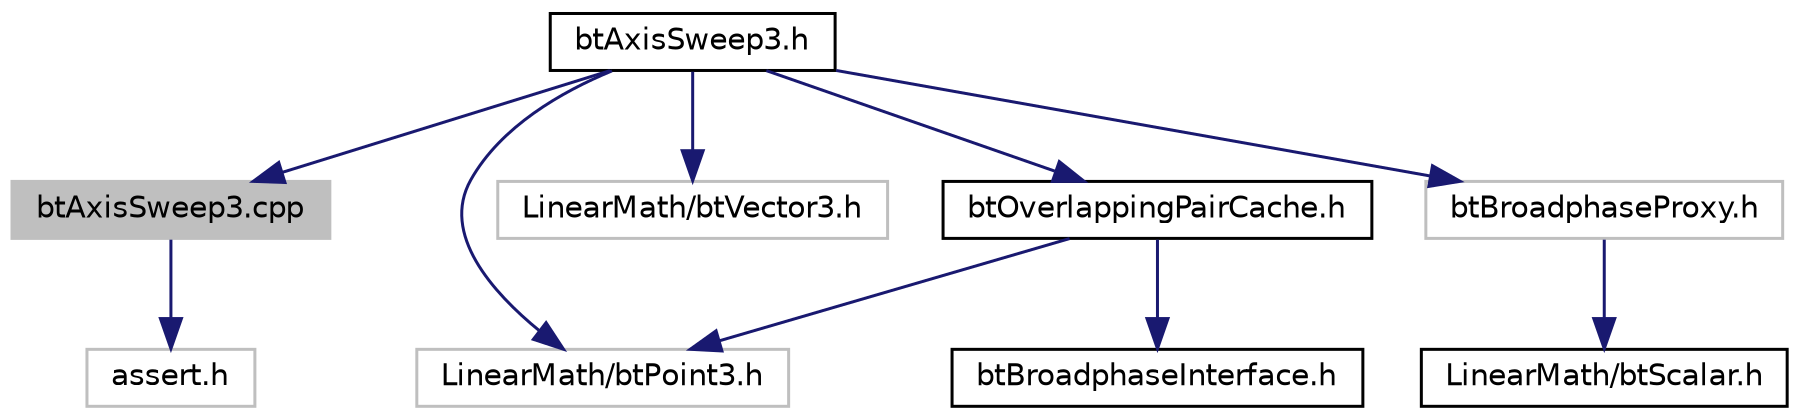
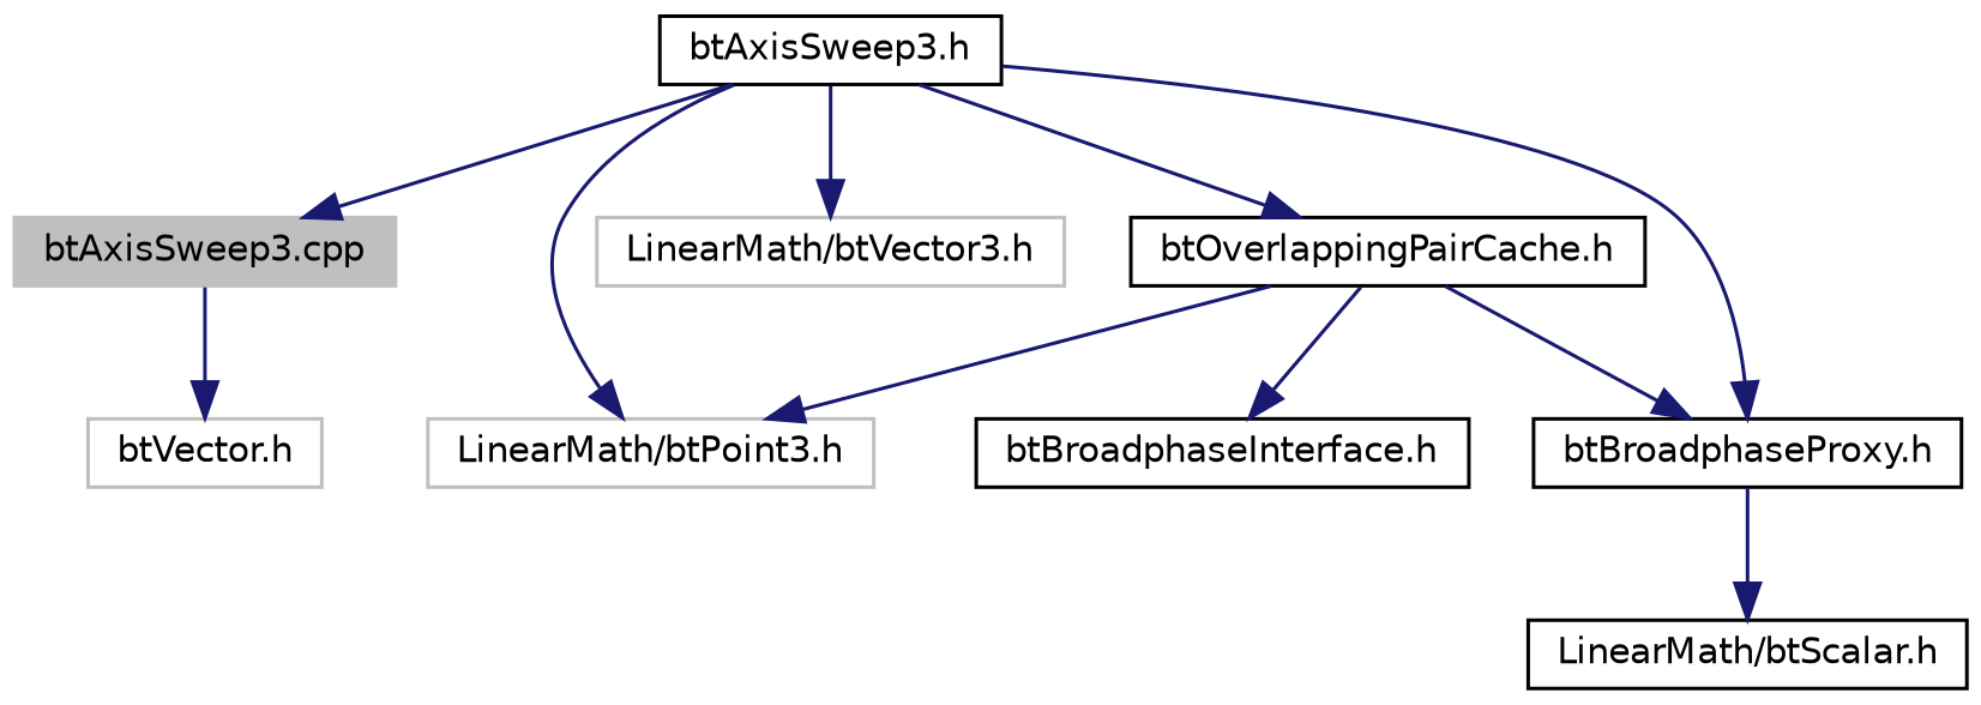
  digraph {
    fontname="DejaVu Sans"
    node [color=black fillcolor=white fontname="DejaVu Sans" fontsize=10 shape=record style=filled]
    edge [color=midnightblue fontname="DejaVu Sans" fontsize=10 labelfontname=Helvetica labelfontsize=10 style=solid]
    n1 [color=grey75 fillcolor=grey75 fontcolor=black height=0.2 label="btAxisSweep3.cpp" width=0.4]
-   n2 [color=grey75 height=0.2 label="assert.h" width=0.4]
+   n2 [color=grey75 height=0.2 label="btVector.h" width=0.4]
    n3 [height=0.2 label="btAxisSweep3.h" width=0.4]
    n4 [color=grey75 height=0.2 label="LinearMath/btPoint3.h" width=0.4]
    n5 [color=grey75 height=0.2 label="LinearMath/btVector3.h" width=0.4]
    n6 [height=0.2 label="btOverlappingPairCache.h" width=0.4]
-   n7 [color=grey75 height=0.2 label="btBroadphaseProxy.h" width=0.4]
+   n7 [height=0.2 label="btBroadphaseProxy.h" width=0.4]
    n8 [height=0.2 label="btBroadphaseInterface.h" width=0.4]
    n9 [height=0.2 label="LinearMath/btScalar.h" width=0.4]
    n1 -> n2
    n3 -> n1
    n3 -> n4
    n3 -> n5
    n3 -> n6
    n3 -> n7
    n6 -> n4
+   n6 -> n7
    n6 -> n8
    n7 -> n9
  }
